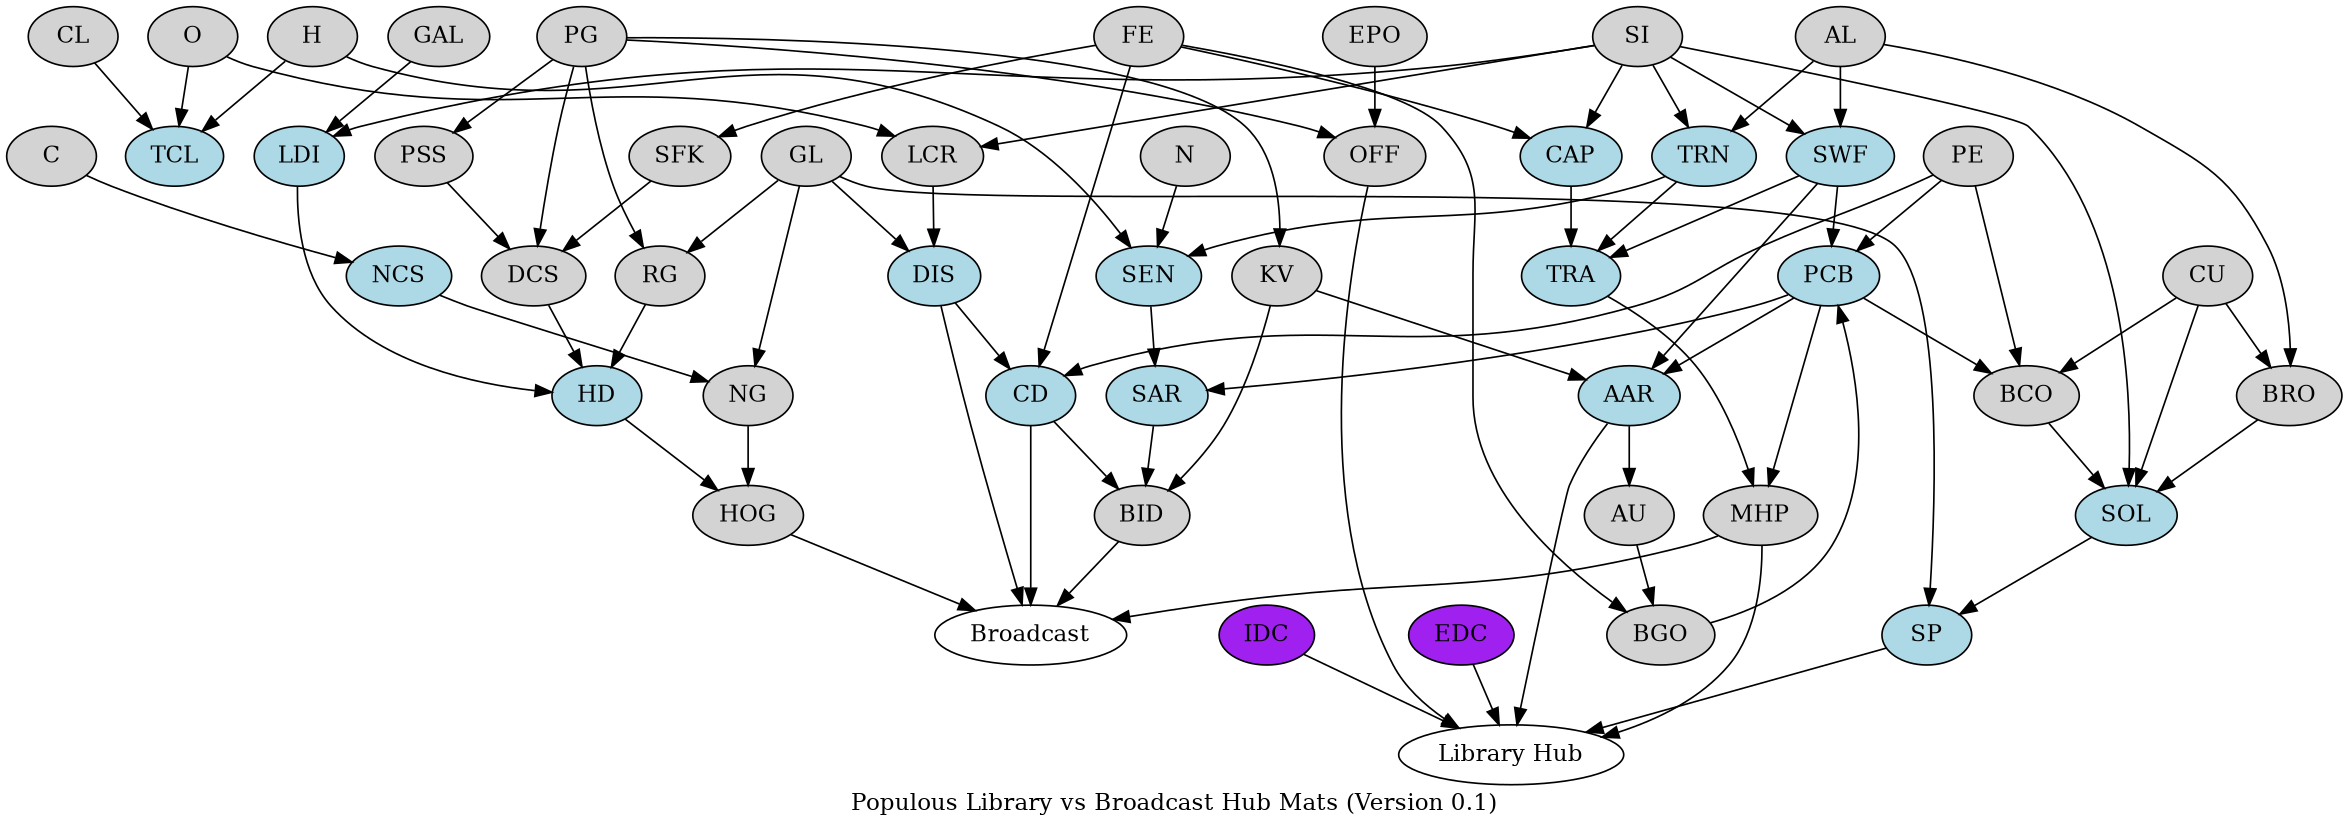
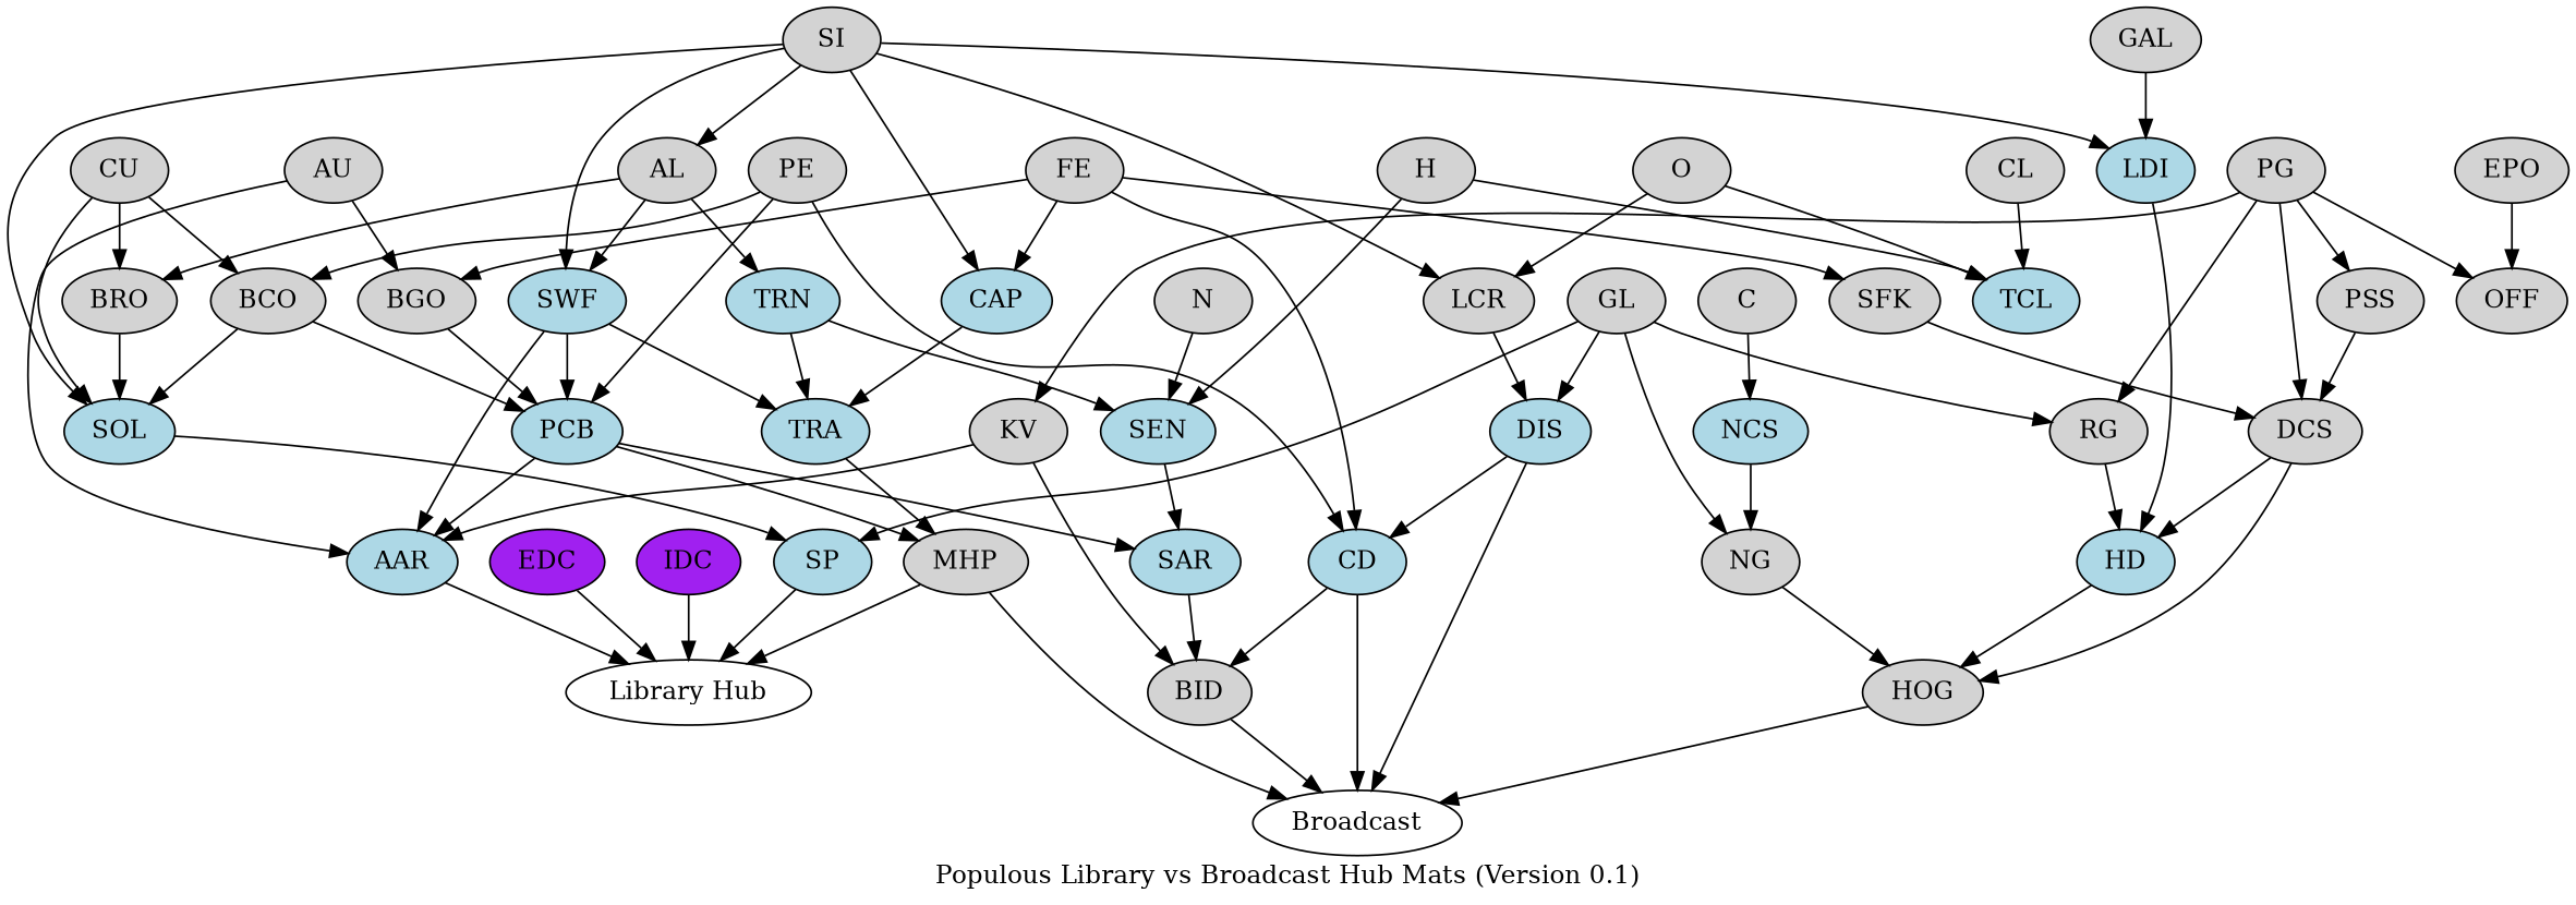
  digraph {
    label="Populous Library vs Broadcast Hub Mats (Version 0.1)"
    rankdir=TB
    node [fillcolor=lightgray style=filled]
    n1 [fillcolor=white label="Library Hub"]
    MHP
    n3 [fillcolor=white label=Broadcast]
    OFF
    IDC [fillcolor=purple]
    SP [fillcolor=lightblue]
    AAR [fillcolor=lightblue]
    EDC [fillcolor=purple]
    HOG
    BID
    CD [fillcolor=lightblue]
    DIS [fillcolor=lightblue]
    GL
    NG
    RG
    HD [fillcolor=lightblue]
    SOL [fillcolor=lightblue]
    CU
    BCO
    BRO
    PCB [fillcolor=lightblue]
    SI
    SWF [fillcolor=lightblue]
    CAP [fillcolor=lightblue]
    TRN [fillcolor=lightblue]
    LDI [fillcolor=lightblue]
    LCR
    TRA [fillcolor=lightblue]
    SEN [fillcolor=lightblue]
    SAR [fillcolor=lightblue]
    PG
    KV
    DCS
    PSS
    EPO
    AU
    BGO
    AL
    FE
    SFK
    GAL
    NCS [fillcolor=lightblue]
    C
    PE
    H
    TCL [fillcolor=lightblue]
    N
    CL
    O
    MHP -> n1
    MHP -> n3
-   OFF -> n1
    IDC -> n1
    SP -> n1
    AAR -> n1
    EDC -> n1
    HOG -> n3
    BID -> n3
    CD -> n3
    CD -> BID
    DIS -> n3
    DIS -> CD
    GL -> SP
    GL -> DIS
    GL -> NG
    GL -> RG
    NG -> HOG
    RG -> HD
    HD -> HOG
    SOL -> SP
    CU -> SOL
    CU -> BCO
    CU -> BRO
    BCO -> SOL
-   PCB -> BCO
+   BCO -> PCB
    BRO -> SOL
    PCB -> MHP
    PCB -> AAR
    PCB -> SAR
    SI -> SOL
    SI -> SWF
    SI -> CAP
-   SI -> TRN
+   SI -> AL
    SI -> LDI
    SI -> LCR
    SWF -> AAR
    SWF -> PCB
    SWF -> TRA
    CAP -> TRA
    TRN -> TRA
    TRN -> SEN
    LDI -> HD
    LCR -> DIS
    TRA -> MHP
    SEN -> SAR
    SAR -> BID
    PG -> OFF
    PG -> RG
    PG -> KV
    PG -> DCS
    PG -> PSS
    KV -> AAR
    KV -> BID
+   DCS -> HOG
    DCS -> HD
    PSS -> DCS
    EPO -> OFF
-   AAR -> AU
+   AU -> AAR
    AU -> BGO
    BGO -> PCB
    AL -> BRO
    AL -> SWF
    AL -> TRN
    FE -> CD
    FE -> CAP
    FE -> BGO
    FE -> SFK
    SFK -> DCS
    GAL -> LDI
    NCS -> NG
    C -> NCS
    PE -> CD
    PE -> BCO
    PE -> PCB
    H -> SEN
    H -> TCL
    N -> SEN
    CL -> TCL
    O -> LCR
    O -> TCL
  }
